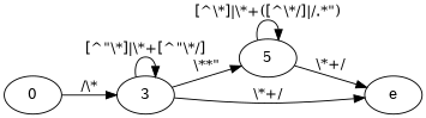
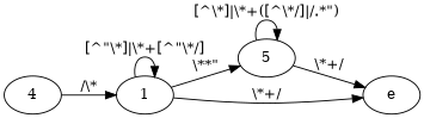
  digraph {
    rankdir=LR
-   0
-   1 [label=3]
+   0 [label=4]
+   1
    n3 [label=5]
    e
    0 -> 1 [label="/\\*"]
    1 -> 1 [label="\[^\"\\*\]|\\*+\[^\"\\*/\]"]
    1 -> n3 [label="\\**\""]
    1 -> e [label="\\*+/"]
    n3 -> n3 [label="\[^\\*\]|\\*+(\[^\\*/\]|/.*\")"]
    n3 -> e [label="\\*+/"]
  }
